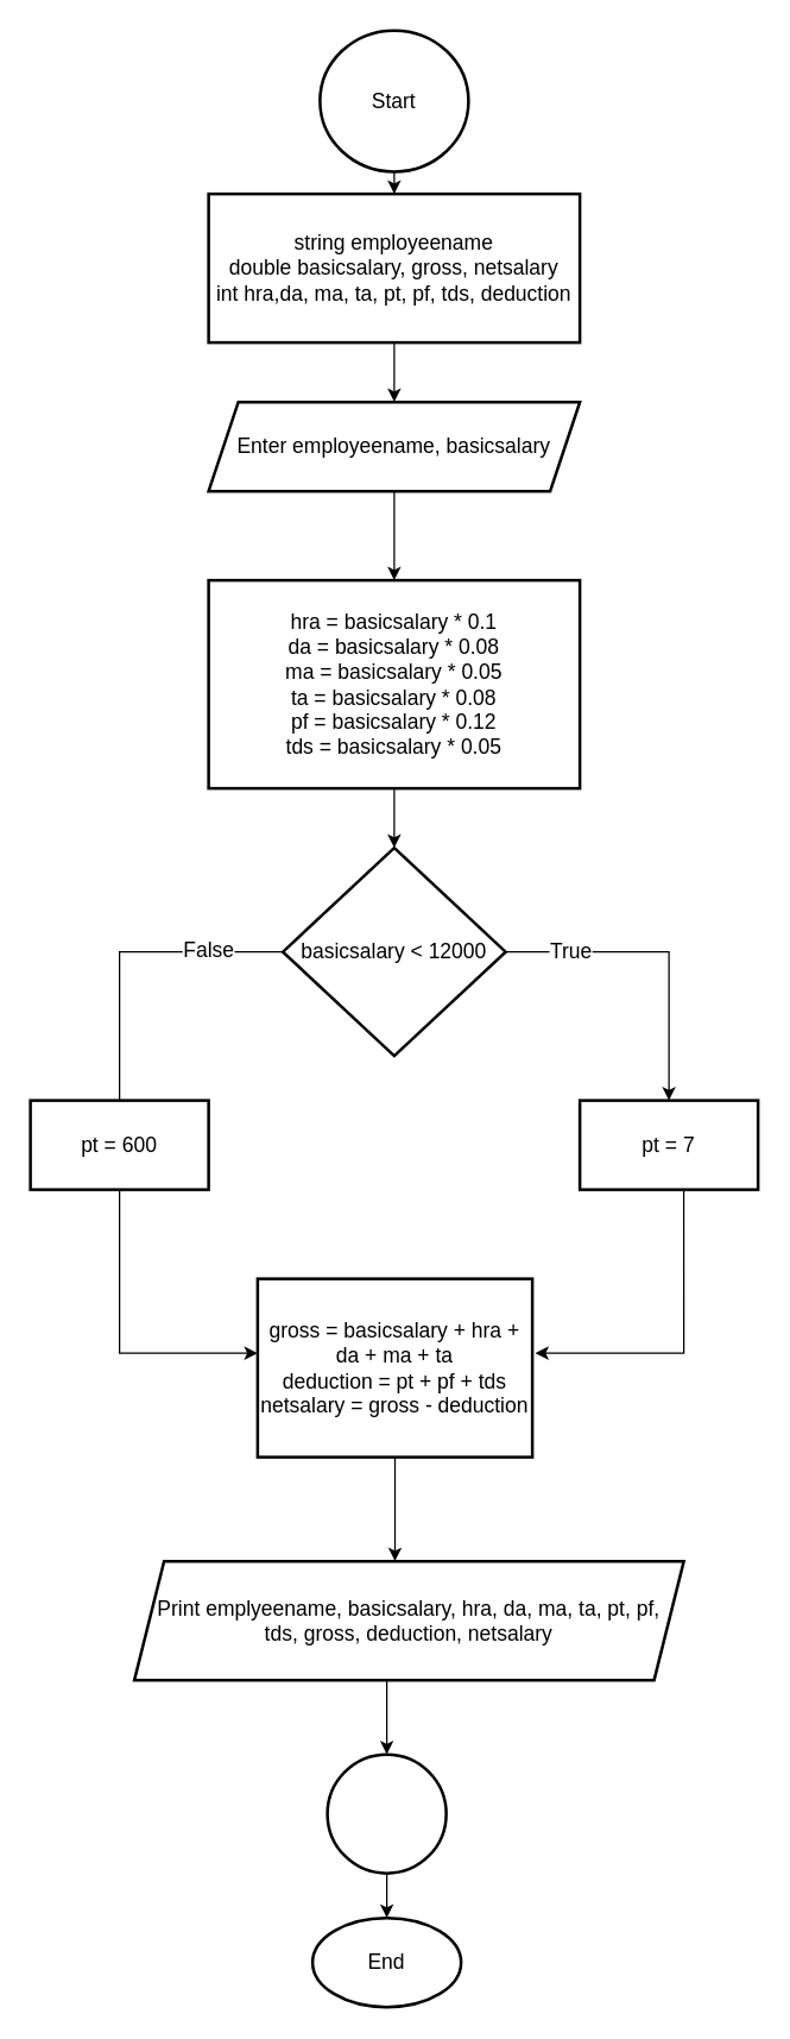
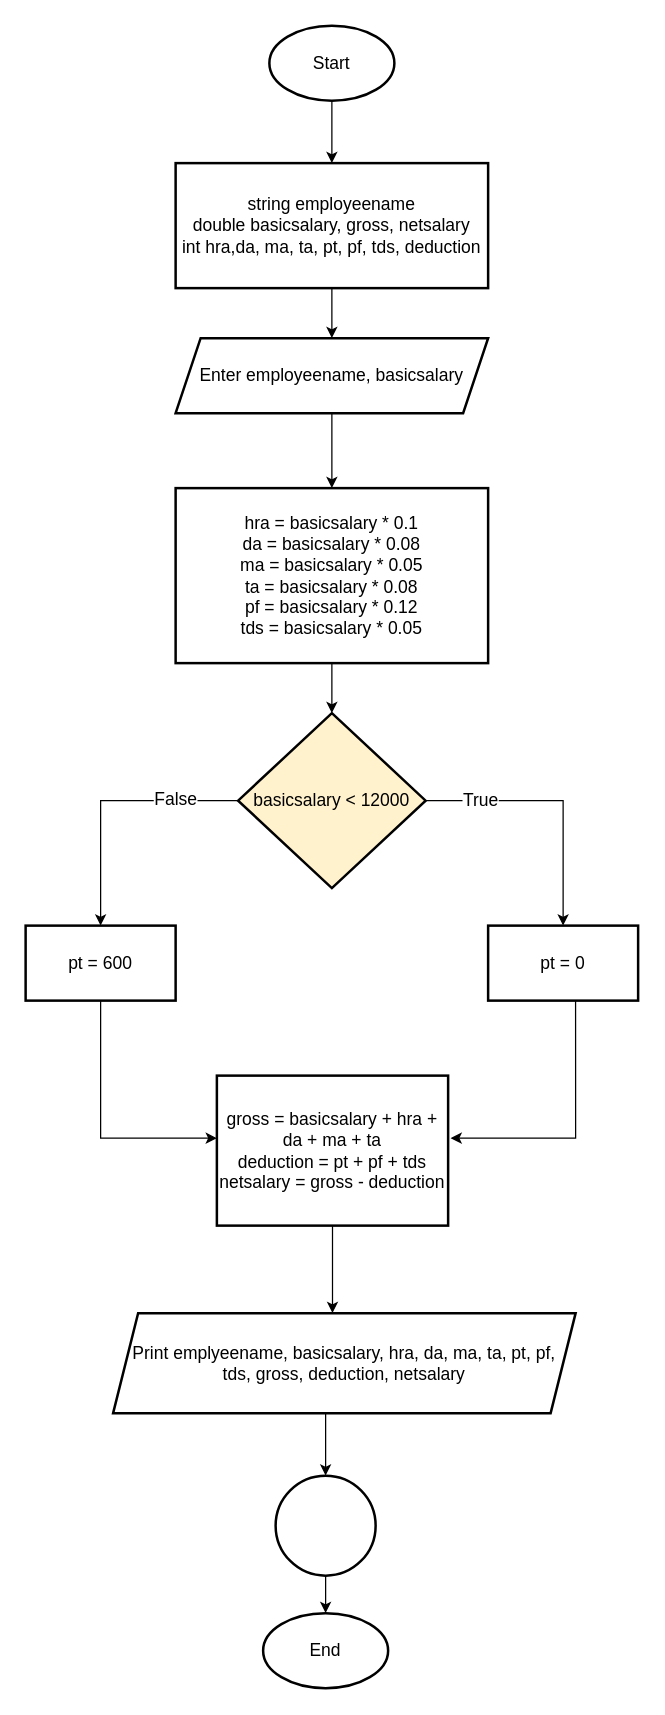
  <mxCell id="0" />
  <mxCell id="1" parent="0" />
  <mxCell id="2" value="" style="edgeStyle=orthogonalEdgeStyle;rounded=0;orthogonalLoop=1;jettySize=auto;html=1;fontSize=14;" edge="1" parent="1" source="3" target="6"><mxGeometry relative="1" as="geometry" /></mxCell>
- <mxCell id="3" value="Start" style="strokeWidth=2;html=1;shape=mxgraph.flowchart.start_1;whiteSpace=wrap;fontSize=14;" vertex="1" parent="1"><mxGeometry x="215" y="20" width="100" height="95" as="geometry" /></mxCell>
+ <mxCell id="3" value="Start" style="strokeWidth=2;html=1;shape=mxgraph.flowchart.start_1;whiteSpace=wrap;fontSize=14;" vertex="1" parent="1"><mxGeometry x="215" y="20" width="100" height="60" as="geometry" /></mxCell>
  <mxCell id="4" value="End" style="strokeWidth=2;html=1;shape=mxgraph.flowchart.start_1;whiteSpace=wrap;fontSize=14;" vertex="1" parent="1"><mxGeometry x="210" y="1290" width="100" height="60" as="geometry" /></mxCell>
  <mxCell id="5" value="" style="edgeStyle=orthogonalEdgeStyle;rounded=0;orthogonalLoop=1;jettySize=auto;html=1;fontSize=14;" edge="1" parent="1" source="6" target="8"><mxGeometry relative="1" as="geometry" /></mxCell>
  <mxCell id="6" value="string employeename&lt;div&gt;double basicsalary, gross, netsalary&lt;/div&gt;&lt;div&gt;int hra,da, ma, ta, pt, pf, tds, deduction&lt;/div&gt;" style="whiteSpace=wrap;html=1;strokeWidth=2;fontSize=14;" vertex="1" parent="1"><mxGeometry x="140" y="130" width="250" height="100" as="geometry" /></mxCell>
  <mxCell id="7" value="" style="edgeStyle=orthogonalEdgeStyle;rounded=0;orthogonalLoop=1;jettySize=auto;html=1;fontSize=14;" edge="1" parent="1" source="8" target="10"><mxGeometry relative="1" as="geometry" /></mxCell>
  <mxCell id="8" value="Enter employeename, basicsalary" style="shape=parallelogram;perimeter=parallelogramPerimeter;whiteSpace=wrap;html=1;fixedSize=1;strokeWidth=2;fontSize=14;" vertex="1" parent="1"><mxGeometry x="140" y="270" width="250" height="60" as="geometry" /></mxCell>
  <mxCell id="9" value="" style="edgeStyle=orthogonalEdgeStyle;rounded=0;orthogonalLoop=1;jettySize=auto;html=1;fontSize=14;" edge="1" parent="1" source="10" target="15"><mxGeometry relative="1" as="geometry" /></mxCell>
  <mxCell id="10" value="hra = basicsalary * 0.1&lt;div&gt;da = basicsalary * 0.08&lt;/div&gt;&lt;div&gt;ma = basicsalary * 0.05&lt;/div&gt;&lt;div&gt;ta = basicsalary * 0.08&lt;/div&gt;&lt;div&gt;pf = basicsalary * 0.12&lt;/div&gt;&lt;div&gt;tds = basicsalary * 0.05&lt;/div&gt;" style="whiteSpace=wrap;html=1;strokeWidth=2;fontSize=14;" vertex="1" parent="1"><mxGeometry x="140" y="390" width="250" height="140" as="geometry" /></mxCell>
  <mxCell id="11" value="" style="edgeStyle=orthogonalEdgeStyle;rounded=0;orthogonalLoop=1;jettySize=auto;html=1;fontSize=14;" edge="1" parent="1" source="15" target="17"><mxGeometry relative="1" as="geometry" /></mxCell>
  <mxCell id="12" value="True" style="edgeLabel;html=1;align=center;verticalAlign=middle;resizable=0;points=[];fontSize=14;" vertex="1" connectable="0" parent="11"><mxGeometry x="-0.59" y="1" relative="1" as="geometry"><mxPoint as="offset" /></mxGeometry></mxCell>
- <mxCell id="13" value="" style="edgeStyle=orthogonalEdgeStyle;rounded=0;orthogonalLoop=1;jettySize=auto;html=1;fontSize=14;endArrow=none;" edge="1" parent="1" source="15" target="19"><mxGeometry relative="1" as="geometry" /></mxCell>
+ <mxCell id="13" value="" style="edgeStyle=orthogonalEdgeStyle;rounded=0;orthogonalLoop=1;jettySize=auto;html=1;fontSize=14;" edge="1" parent="1" source="15" target="19"><mxGeometry relative="1" as="geometry" /></mxCell>
  <mxCell id="14" value="False" style="edgeLabel;html=1;align=center;verticalAlign=middle;resizable=0;points=[];fontSize=14;" vertex="1" connectable="0" parent="13"><mxGeometry x="-0.515" y="-2" relative="1" as="geometry"><mxPoint as="offset" /></mxGeometry></mxCell>
- <mxCell id="15" value="basicsalary &amp;lt; 12000" style="rhombus;whiteSpace=wrap;html=1;strokeWidth=2;fontSize=14;" vertex="1" parent="1"><mxGeometry x="190" y="570" width="150" height="140" as="geometry" /></mxCell>
+ <mxCell id="15" value="basicsalary &amp;lt; 12000" style="rhombus;whiteSpace=wrap;html=1;strokeWidth=2;fontSize=14;fillColor=#fff2cc;" vertex="1" parent="1"><mxGeometry x="190" y="570" width="150" height="140" as="geometry" /></mxCell>
  <mxCell id="16" value="" style="edgeStyle=orthogonalEdgeStyle;rounded=0;orthogonalLoop=1;jettySize=auto;html=1;exitX=0.583;exitY=1;exitDx=0;exitDy=0;exitPerimeter=0;fontSize=14;" edge="1" parent="1" source="17"><mxGeometry relative="1" as="geometry"><mxPoint x="460" y="810" as="sourcePoint" /><mxPoint x="360" y="910" as="targetPoint" /><Array as="points"><mxPoint x="460" y="910" /></Array></mxGeometry></mxCell>
- <mxCell id="17" value="pt = 7" style="whiteSpace=wrap;html=1;strokeWidth=2;fontSize=14;" vertex="1" parent="1"><mxGeometry x="390" y="740" width="120" height="60" as="geometry" /></mxCell>
+ <mxCell id="17" value="pt = 0" style="whiteSpace=wrap;html=1;strokeWidth=2;fontSize=14;" vertex="1" parent="1"><mxGeometry x="390" y="740" width="120" height="60" as="geometry" /></mxCell>
  <mxCell id="18" value="" style="edgeStyle=orthogonalEdgeStyle;rounded=0;orthogonalLoop=1;jettySize=auto;html=1;fontSize=14;" edge="1" parent="1" source="19" target="21"><mxGeometry relative="1" as="geometry"><Array as="points"><mxPoint x="80" y="910" /></Array></mxGeometry></mxCell>
  <mxCell id="19" value="pt = 600" style="whiteSpace=wrap;html=1;strokeWidth=2;fontSize=14;" vertex="1" parent="1"><mxGeometry x="20" y="740" width="120" height="60" as="geometry" /></mxCell>
  <mxCell id="20" value="" style="edgeStyle=orthogonalEdgeStyle;rounded=0;orthogonalLoop=1;jettySize=auto;html=1;" edge="1" parent="1" source="21" target="23"><mxGeometry relative="1" as="geometry"><Array as="points"><mxPoint x="266" y="1030" /><mxPoint x="266" y="1030" /></Array></mxGeometry></mxCell>
  <mxCell id="21" value="gross = basicsalary + hra + da + ma + ta&lt;div&gt;deduction = pt + pf + tds&lt;/div&gt;&lt;div&gt;netsalary = gross - deduction&lt;/div&gt;" style="whiteSpace=wrap;html=1;strokeWidth=2;fontSize=14;" vertex="1" parent="1"><mxGeometry x="173" y="860" width="185" height="120" as="geometry" /></mxCell>
  <mxCell id="22" value="" style="edgeStyle=orthogonalEdgeStyle;rounded=0;orthogonalLoop=1;jettySize=auto;html=1;fontSize=14;" edge="1" parent="1" source="23" target="25"><mxGeometry relative="1" as="geometry"><Array as="points"><mxPoint x="260" y="1160" /><mxPoint x="260" y="1160" /></Array></mxGeometry></mxCell>
  <mxCell id="23" value="Print emplyeename, basicsalary, hra, da, ma, ta, pt, pf, tds,&amp;nbsp;&lt;span style=&quot;background-color: transparent; color: light-dark(rgb(0, 0, 0), rgb(255, 255, 255));&quot;&gt;gross, deduction, netsalary&lt;/span&gt;" style="shape=parallelogram;perimeter=parallelogramPerimeter;whiteSpace=wrap;html=1;fixedSize=1;strokeWidth=2;fontSize=14;" vertex="1" parent="1"><mxGeometry x="90" y="1050" width="370" height="80" as="geometry" /></mxCell>
  <mxCell id="24" value="" style="edgeStyle=orthogonalEdgeStyle;rounded=0;orthogonalLoop=1;jettySize=auto;html=1;fontSize=14;" edge="1" parent="1" source="25" target="4"><mxGeometry relative="1" as="geometry" /></mxCell>
  <mxCell id="25" value="" style="ellipse;whiteSpace=wrap;html=1;strokeWidth=2;fontSize=14;" vertex="1" parent="1"><mxGeometry x="220" y="1180" width="80" height="80" as="geometry" /></mxCell>
